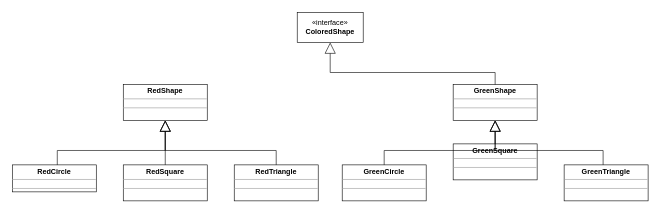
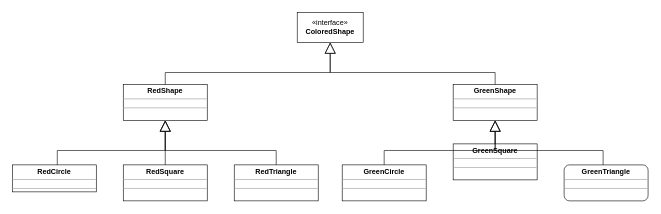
  <mxCell id="0" />
  <mxCell id="1" parent="0" />
  <mxCell id="2" value="«interface»&lt;br&gt;&lt;b&gt;ColoredShape&lt;/b&gt;" style="html=1;whiteSpace=wrap;" parent="1" vertex="1"><mxGeometry x="495" y="20" width="110" height="50" as="geometry" /></mxCell>
  <mxCell id="3" value="&lt;p style=&quot;margin:0px;margin-top:4px;text-align:center;&quot;&gt;&lt;b&gt;GreenCircle&lt;/b&gt;&lt;br&gt;&lt;/p&gt;&lt;hr size=&quot;1&quot;&gt;&lt;div style=&quot;height:2px;&quot;&gt;&lt;/div&gt;&lt;hr size=&quot;1&quot;&gt;&lt;div style=&quot;height:2px;&quot;&gt;&lt;/div&gt;" style="verticalAlign=top;align=left;overflow=fill;fontSize=12;fontFamily=Helvetica;html=1;whiteSpace=wrap;" parent="1" vertex="1"><mxGeometry x="570" y="274" width="140" height="60" as="geometry" /></mxCell>
  <mxCell id="4" value="&lt;p style=&quot;margin:0px;margin-top:4px;text-align:center;&quot;&gt;&lt;b&gt;GreenSquare&lt;/b&gt;&lt;br&gt;&lt;/p&gt;&lt;hr size=&quot;1&quot;&gt;&lt;div style=&quot;height:2px;&quot;&gt;&lt;/div&gt;&lt;hr size=&quot;1&quot;&gt;&lt;div style=&quot;height:2px;&quot;&gt;&lt;/div&gt;" style="verticalAlign=top;align=left;overflow=fill;fontSize=12;fontFamily=Helvetica;html=1;whiteSpace=wrap;" parent="1" vertex="1"><mxGeometry x="755" y="239" width="140" height="60" as="geometry" /></mxCell>
- <mxCell id="5" value="&lt;p style=&quot;margin:0px;margin-top:4px;text-align:center;&quot;&gt;&lt;b&gt;GreenTriangle&lt;/b&gt;&lt;br&gt;&lt;/p&gt;&lt;hr size=&quot;1&quot;&gt;&lt;div style=&quot;height:2px;&quot;&gt;&lt;/div&gt;&lt;hr size=&quot;1&quot;&gt;&lt;div style=&quot;height:2px;&quot;&gt;&lt;/div&gt;" style="verticalAlign=top;align=left;overflow=fill;fontSize=12;fontFamily=Helvetica;html=1;whiteSpace=wrap;" parent="1" vertex="1"><mxGeometry x="940" y="274" width="140" height="60" as="geometry" /></mxCell>
+ <mxCell id="5" value="&lt;p style=&quot;margin:0px;margin-top:4px;text-align:center;&quot;&gt;&lt;b&gt;GreenTriangle&lt;/b&gt;&lt;br&gt;&lt;/p&gt;&lt;hr size=&quot;1&quot;&gt;&lt;div style=&quot;height:2px;&quot;&gt;&lt;/div&gt;&lt;hr size=&quot;1&quot;&gt;&lt;div style=&quot;height:2px;&quot;&gt;&lt;/div&gt;" style="verticalAlign=top;align=left;overflow=fill;fontSize=12;fontFamily=Helvetica;html=1;whiteSpace=wrap;rounded=1;" parent="1" vertex="1"><mxGeometry x="940" y="274" width="140" height="60" as="geometry" /></mxCell>
  <mxCell id="6" value="&lt;p style=&quot;margin:0px;margin-top:4px;text-align:center;&quot;&gt;&lt;b&gt;RedCircle&lt;/b&gt;&lt;br&gt;&lt;/p&gt;&lt;hr size=&quot;1&quot;&gt;&lt;div style=&quot;height:2px;&quot;&gt;&lt;/div&gt;&lt;hr size=&quot;1&quot;&gt;&lt;div style=&quot;height:2px;&quot;&gt;&lt;/div&gt;" style="verticalAlign=top;align=left;overflow=fill;fontSize=12;fontFamily=Helvetica;html=1;whiteSpace=wrap;" vertex="1" parent="1"><mxGeometry x="20" y="274" width="140" height="45" as="geometry" /></mxCell>
  <mxCell id="7" value="&lt;p style=&quot;margin:0px;margin-top:4px;text-align:center;&quot;&gt;&lt;b&gt;RedSquare&lt;/b&gt;&lt;br&gt;&lt;/p&gt;&lt;hr size=&quot;1&quot;&gt;&lt;div style=&quot;height:2px;&quot;&gt;&lt;/div&gt;&lt;hr size=&quot;1&quot;&gt;&lt;div style=&quot;height:2px;&quot;&gt;&lt;/div&gt;" style="verticalAlign=top;align=left;overflow=fill;fontSize=12;fontFamily=Helvetica;html=1;whiteSpace=wrap;" vertex="1" parent="1"><mxGeometry x="205" y="274" width="140" height="60" as="geometry" /></mxCell>
  <mxCell id="8" value="&lt;p style=&quot;margin:0px;margin-top:4px;text-align:center;&quot;&gt;&lt;b&gt;RedTriangle&lt;/b&gt;&lt;br&gt;&lt;/p&gt;&lt;hr size=&quot;1&quot;&gt;&lt;div style=&quot;height:2px;&quot;&gt;&lt;/div&gt;&lt;hr size=&quot;1&quot;&gt;&lt;div style=&quot;height:2px;&quot;&gt;&lt;/div&gt;" style="verticalAlign=top;align=left;overflow=fill;fontSize=12;fontFamily=Helvetica;html=1;whiteSpace=wrap;" vertex="1" parent="1"><mxGeometry x="390" y="274" width="140" height="60" as="geometry" /></mxCell>
  <mxCell id="9" value="&lt;p style=&quot;margin:0px;margin-top:4px;text-align:center;&quot;&gt;&lt;b&gt;RedShape&lt;/b&gt;&lt;br&gt;&lt;/p&gt;&lt;hr size=&quot;1&quot;&gt;&lt;div style=&quot;height:2px;&quot;&gt;&lt;/div&gt;&lt;hr size=&quot;1&quot;&gt;&lt;div style=&quot;height:2px;&quot;&gt;&lt;/div&gt;" style="verticalAlign=top;align=left;overflow=fill;fontSize=12;fontFamily=Helvetica;html=1;whiteSpace=wrap;" vertex="1" parent="1"><mxGeometry x="205" y="140" width="140" height="60" as="geometry" /></mxCell>
  <mxCell id="10" value="&lt;p style=&quot;margin:0px;margin-top:4px;text-align:center;&quot;&gt;&lt;b&gt;GreenShape&lt;/b&gt;&lt;br&gt;&lt;/p&gt;&lt;hr size=&quot;1&quot;&gt;&lt;div style=&quot;height:2px;&quot;&gt;&lt;/div&gt;&lt;hr size=&quot;1&quot;&gt;&lt;div style=&quot;height:2px;&quot;&gt;&lt;/div&gt;" style="verticalAlign=top;align=left;overflow=fill;fontSize=12;fontFamily=Helvetica;html=1;whiteSpace=wrap;" vertex="1" parent="1"><mxGeometry x="755" y="140" width="140" height="60" as="geometry" /></mxCell>
+ <mxCell id="11" value="" style="endArrow=block;endSize=16;endFill=0;html=1;rounded=0;edgeStyle=orthogonalEdgeStyle;" edge="1" parent="1" source="9" target="2"><mxGeometry width="160" relative="1" as="geometry"><mxPoint x="785" y="61" as="sourcePoint" /><mxPoint x="785" y="-10" as="targetPoint" /><mxPoint as="offset" /><Array as="points"><mxPoint x="275" y="120" /><mxPoint x="550" y="120" /></Array></mxGeometry></mxCell>
  <mxCell id="12" value="" style="endArrow=block;endSize=16;endFill=0;html=1;rounded=0;edgeStyle=orthogonalEdgeStyle;" edge="1" parent="1" source="10" target="2"><mxGeometry width="160" relative="1" as="geometry"><mxPoint x="727" y="60" as="sourcePoint" /><mxPoint x="1002" y="-10" as="targetPoint" /><mxPoint as="offset" /><Array as="points"><mxPoint x="825" y="120" /><mxPoint x="550" y="120" /></Array></mxGeometry></mxCell>
  <mxCell id="13" value="" style="endArrow=block;endSize=16;endFill=0;html=1;rounded=0;edgeStyle=orthogonalEdgeStyle;" edge="1" parent="1" source="8" target="9"><mxGeometry width="160" relative="1" as="geometry"><mxPoint x="285" y="150" as="sourcePoint" /><mxPoint x="560" y="80" as="targetPoint" /><mxPoint as="offset" /><Array as="points"><mxPoint x="460" y="250" /><mxPoint x="275" y="250" /></Array></mxGeometry></mxCell>
  <mxCell id="14" value="" style="endArrow=block;endSize=16;endFill=0;html=1;rounded=0;edgeStyle=orthogonalEdgeStyle;" edge="1" parent="1" source="7" target="9"><mxGeometry width="160" relative="1" as="geometry"><mxPoint x="470" y="284" as="sourcePoint" /><mxPoint x="385" y="210" as="targetPoint" /><mxPoint as="offset" /><Array as="points"><mxPoint x="275" y="280" /><mxPoint x="275" y="280" /></Array></mxGeometry></mxCell>
  <mxCell id="15" value="" style="endArrow=block;endSize=16;endFill=0;html=1;rounded=0;edgeStyle=orthogonalEdgeStyle;" edge="1" parent="1" source="6" target="9"><mxGeometry width="160" relative="1" as="geometry"><mxPoint x="470" y="284" as="sourcePoint" /><mxPoint x="285" y="210" as="targetPoint" /><mxPoint as="offset" /><Array as="points"><mxPoint x="95" y="250" /><mxPoint x="275" y="250" /></Array></mxGeometry></mxCell>
  <mxCell id="16" value="" style="endArrow=block;endSize=16;endFill=0;html=1;rounded=0;edgeStyle=orthogonalEdgeStyle;" edge="1" parent="1" source="5" target="10"><mxGeometry width="160" relative="1" as="geometry"><mxPoint x="1200" y="200" as="sourcePoint" /><mxPoint x="1015" y="126" as="targetPoint" /><mxPoint as="offset" /><Array as="points"><mxPoint x="1005" y="250" /><mxPoint x="825" y="250" /></Array></mxGeometry></mxCell>
  <mxCell id="17" value="" style="endArrow=block;endSize=16;endFill=0;html=1;rounded=0;edgeStyle=orthogonalEdgeStyle;" edge="1" parent="1" source="4" target="10"><mxGeometry width="160" relative="1" as="geometry"><mxPoint x="1215" y="207" as="sourcePoint" /><mxPoint x="1035" y="133" as="targetPoint" /><mxPoint as="offset" /><Array as="points"><mxPoint x="825" y="200" /><mxPoint x="825" y="200" /></Array></mxGeometry></mxCell>
  <mxCell id="18" value="" style="endArrow=block;endSize=16;endFill=0;html=1;rounded=0;edgeStyle=orthogonalEdgeStyle;" edge="1" parent="1" source="3" target="10"><mxGeometry width="160" relative="1" as="geometry"><mxPoint x="639.66" y="234" as="sourcePoint" /><mxPoint x="639.66" y="160" as="targetPoint" /><mxPoint as="offset" /><Array as="points"><mxPoint x="640" y="250" /><mxPoint x="825" y="250" /></Array></mxGeometry></mxCell>
